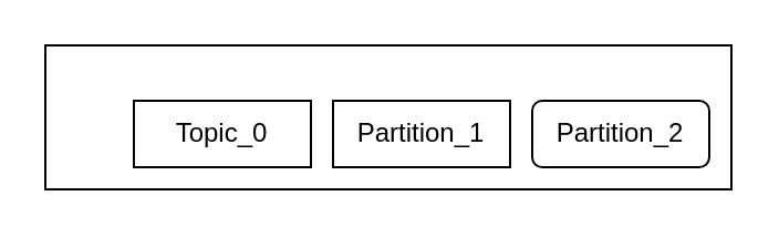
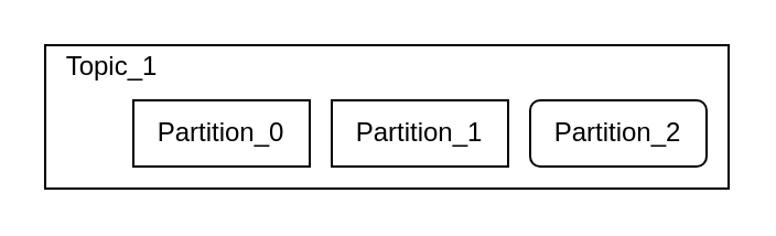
  <mxCell id="0" />
  <mxCell id="1" parent="0" />
  <mxCell id="2" value="" style="rounded=0;whiteSpace=wrap;html=1;" vertex="1" parent="1"><mxGeometry x="20" y="20" width="310" height="65" as="geometry" /></mxCell>
- <mxCell id="3" value="Topic_0" style="rounded=0;whiteSpace=wrap;html=1;" vertex="1" parent="1"><mxGeometry x="60" y="45" width="80" height="30" as="geometry" /></mxCell>
+ <mxCell id="3" value="Partition_0" style="rounded=0;whiteSpace=wrap;html=1;" vertex="1" parent="1"><mxGeometry x="60" y="45" width="80" height="30" as="geometry" /></mxCell>
  <mxCell id="4" value="Partition_1" style="rounded=0;whiteSpace=wrap;html=1;" vertex="1" parent="1"><mxGeometry x="150" y="45" width="80" height="30" as="geometry" /></mxCell>
  <mxCell id="5" value="Partition_2" style="whiteSpace=wrap;html=1;rounded=1;" vertex="1" parent="1"><mxGeometry x="240" y="45" width="80" height="30" as="geometry" /></mxCell>
+ <mxCell id="6" value="Topic_1" style="text;html=1;resizable=0;autosize=1;align=center;verticalAlign=middle;points=[];fillColor=none;strokeColor=none;rounded=0;" vertex="1" parent="1"><mxGeometry x="20" y="20" width="60" height="20" as="geometry" /></mxCell>
